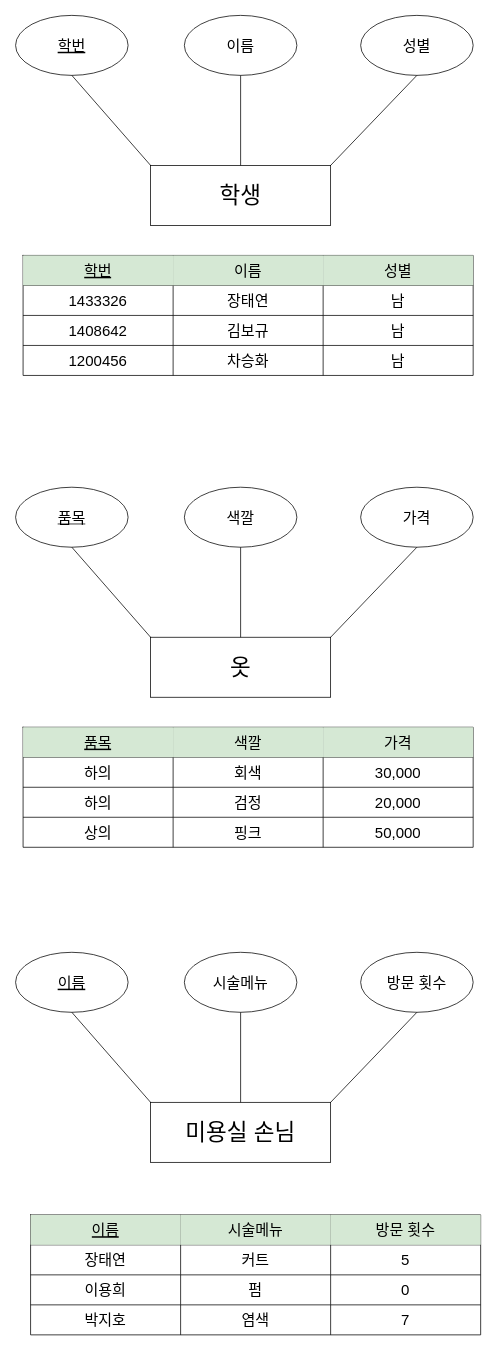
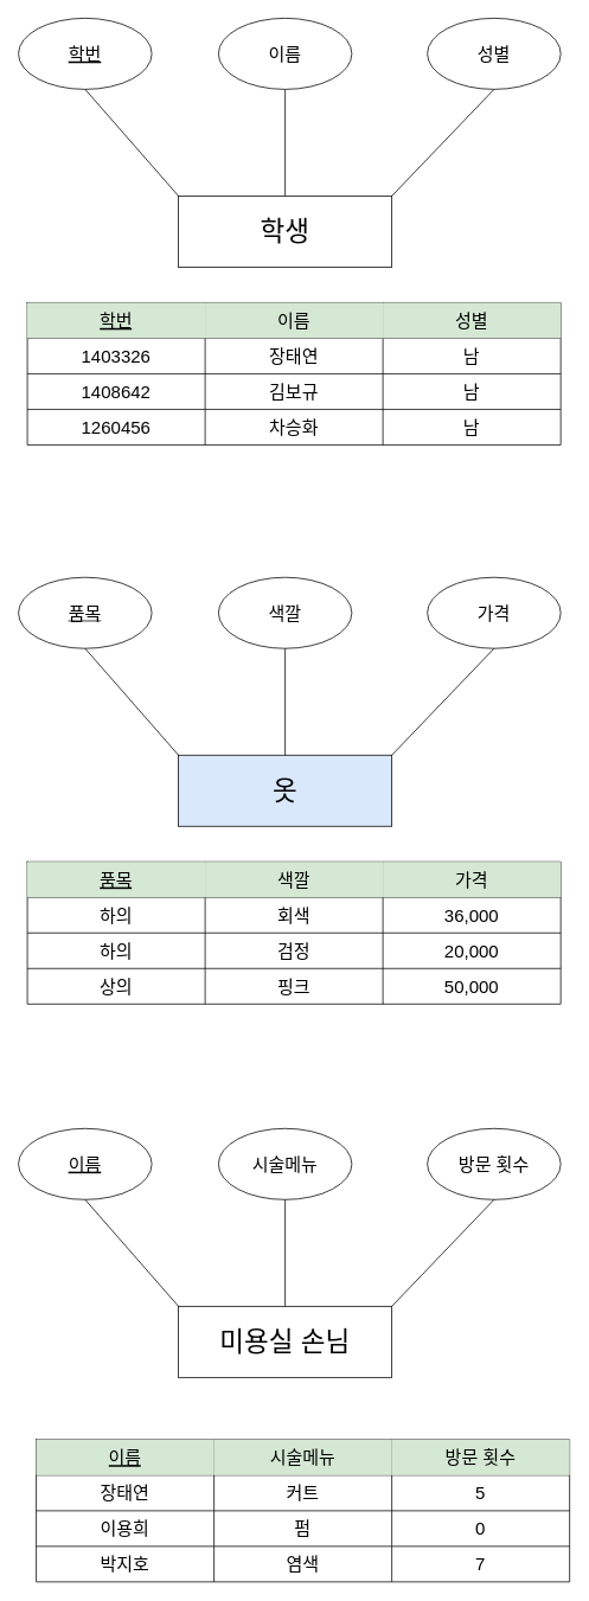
  <mxCell id="0" />
  <mxCell id="1" parent="0" />
  <mxCell id="2" value="&lt;span style=&quot;font-size: 30px;&quot;&gt;학생&lt;/span&gt;" style="rounded=0;whiteSpace=wrap;html=1;" vertex="1" parent="1"><mxGeometry x="200" y="220" width="240" height="80" as="geometry" /></mxCell>
  <mxCell id="3" value="&lt;font style=&quot;font-size: 20px;&quot;&gt;&lt;u&gt;학번&lt;/u&gt;&lt;/font&gt;" style="ellipse;whiteSpace=wrap;html=1;" vertex="1" parent="1"><mxGeometry x="20" y="20" width="150" height="80" as="geometry" /></mxCell>
  <mxCell id="4" value="&lt;span style=&quot;font-size: 20px;&quot;&gt;이름&lt;/span&gt;" style="ellipse;whiteSpace=wrap;html=1;" vertex="1" parent="1"><mxGeometry x="245" y="20" width="150" height="80" as="geometry" /></mxCell>
  <mxCell id="5" value="&lt;span style=&quot;font-size: 20px;&quot;&gt;성별&lt;/span&gt;" style="ellipse;whiteSpace=wrap;html=1;" vertex="1" parent="1"><mxGeometry x="480" y="20" width="150" height="80" as="geometry" /></mxCell>
  <mxCell id="6" value="" style="endArrow=none;html=1;rounded=0;fontSize=20;entryX=0.5;entryY=1;entryDx=0;entryDy=0;" edge="1" parent="1" target="3"><mxGeometry width="50" height="50" relative="1" as="geometry"><mxPoint x="200" y="220" as="sourcePoint" /><mxPoint x="250" y="170" as="targetPoint" /></mxGeometry></mxCell>
  <mxCell id="7" value="" style="endArrow=none;html=1;rounded=0;fontSize=20;entryX=0.5;entryY=1;entryDx=0;entryDy=0;exitX=0.5;exitY=0;exitDx=0;exitDy=0;" edge="1" parent="1" source="2"><mxGeometry width="50" height="50" relative="1" as="geometry"><mxPoint x="425" y="220" as="sourcePoint" /><mxPoint x="320" y="100" as="targetPoint" /></mxGeometry></mxCell>
  <mxCell id="8" value="" style="endArrow=none;html=1;rounded=0;fontSize=20;entryX=1;entryY=0;entryDx=0;entryDy=0;exitX=0.5;exitY=1;exitDx=0;exitDy=0;" edge="1" parent="1" source="5" target="2"><mxGeometry width="50" height="50" relative="1" as="geometry"><mxPoint x="535" y="230" as="sourcePoint" /><mxPoint x="430" y="110" as="targetPoint" /></mxGeometry></mxCell>
  <mxCell id="9" value="" style="shape=table;startSize=0;container=1;collapsible=0;childLayout=tableLayout;fontSize=20;" vertex="1" parent="1"><mxGeometry x="30" y="340" width="600" height="160" as="geometry" /></mxCell>
  <mxCell id="10" value="" style="shape=tableRow;horizontal=0;startSize=0;swimlaneHead=0;swimlaneBody=0;top=0;left=0;bottom=0;right=0;collapsible=0;dropTarget=0;fillColor=none;points=[[0,0.5],[1,0.5]];portConstraint=eastwest;fontSize=20;" vertex="1" parent="9"><mxGeometry width="600" height="40" as="geometry" /></mxCell>
  <mxCell id="11" value="&lt;u&gt;학번&lt;/u&gt;" style="shape=partialRectangle;html=1;whiteSpace=wrap;connectable=0;overflow=hidden;fillColor=#d5e8d4;top=0;left=0;bottom=0;right=0;pointerEvents=1;fontSize=20;strokeColor=#82b366;" vertex="1" parent="10"><mxGeometry width="200" height="40" as="geometry"><mxRectangle width="200" height="40" as="alternateBounds" /></mxGeometry></mxCell>
  <mxCell id="12" value="이름" style="shape=partialRectangle;html=1;whiteSpace=wrap;connectable=0;overflow=hidden;fillColor=#d5e8d4;top=0;left=0;bottom=0;right=0;pointerEvents=1;fontSize=20;strokeColor=#82b366;" vertex="1" parent="10"><mxGeometry x="200" width="200" height="40" as="geometry"><mxRectangle width="200" height="40" as="alternateBounds" /></mxGeometry></mxCell>
  <mxCell id="13" value="성별" style="shape=partialRectangle;html=1;whiteSpace=wrap;connectable=0;overflow=hidden;fillColor=#d5e8d4;top=0;left=0;bottom=0;right=0;pointerEvents=1;fontSize=20;strokeColor=#82b366;" vertex="1" parent="10"><mxGeometry x="400" width="200" height="40" as="geometry"><mxRectangle width="200" height="40" as="alternateBounds" /></mxGeometry></mxCell>
  <mxCell id="14" value="" style="shape=tableRow;horizontal=0;startSize=0;swimlaneHead=0;swimlaneBody=0;top=0;left=0;bottom=0;right=0;collapsible=0;dropTarget=0;fillColor=none;points=[[0,0.5],[1,0.5]];portConstraint=eastwest;fontSize=20;" vertex="1" parent="9"><mxGeometry y="40" width="600" height="40" as="geometry" /></mxCell>
- <mxCell id="15" value="1433326" style="shape=partialRectangle;html=1;whiteSpace=wrap;connectable=0;overflow=hidden;fillColor=none;top=0;left=0;bottom=0;right=0;pointerEvents=1;fontSize=20;" vertex="1" parent="14"><mxGeometry width="200" height="40" as="geometry"><mxRectangle width="200" height="40" as="alternateBounds" /></mxGeometry></mxCell>
+ <mxCell id="15" value="1403326" style="shape=partialRectangle;html=1;whiteSpace=wrap;connectable=0;overflow=hidden;fillColor=none;top=0;left=0;bottom=0;right=0;pointerEvents=1;fontSize=20;" vertex="1" parent="14"><mxGeometry width="200" height="40" as="geometry"><mxRectangle width="200" height="40" as="alternateBounds" /></mxGeometry></mxCell>
  <mxCell id="16" value="장태연" style="shape=partialRectangle;html=1;whiteSpace=wrap;connectable=0;overflow=hidden;fillColor=none;top=0;left=0;bottom=0;right=0;pointerEvents=1;fontSize=20;" vertex="1" parent="14"><mxGeometry x="200" width="200" height="40" as="geometry"><mxRectangle width="200" height="40" as="alternateBounds" /></mxGeometry></mxCell>
  <mxCell id="17" value="남" style="shape=partialRectangle;html=1;whiteSpace=wrap;connectable=0;overflow=hidden;fillColor=none;top=0;left=0;bottom=0;right=0;pointerEvents=1;fontSize=20;" vertex="1" parent="14"><mxGeometry x="400" width="200" height="40" as="geometry"><mxRectangle width="200" height="40" as="alternateBounds" /></mxGeometry></mxCell>
  <mxCell id="18" value="" style="shape=tableRow;horizontal=0;startSize=0;swimlaneHead=0;swimlaneBody=0;top=0;left=0;bottom=0;right=0;collapsible=0;dropTarget=0;fillColor=none;points=[[0,0.5],[1,0.5]];portConstraint=eastwest;fontSize=20;" vertex="1" parent="9"><mxGeometry y="80" width="600" height="40" as="geometry" /></mxCell>
  <mxCell id="19" value="1408642" style="shape=partialRectangle;html=1;whiteSpace=wrap;connectable=0;overflow=hidden;fillColor=none;top=0;left=0;bottom=0;right=0;pointerEvents=1;fontSize=20;" vertex="1" parent="18"><mxGeometry width="200" height="40" as="geometry"><mxRectangle width="200" height="40" as="alternateBounds" /></mxGeometry></mxCell>
  <mxCell id="20" value="김보규" style="shape=partialRectangle;html=1;whiteSpace=wrap;connectable=0;overflow=hidden;fillColor=none;top=0;left=0;bottom=0;right=0;pointerEvents=1;fontSize=20;" vertex="1" parent="18"><mxGeometry x="200" width="200" height="40" as="geometry"><mxRectangle width="200" height="40" as="alternateBounds" /></mxGeometry></mxCell>
  <mxCell id="21" value="남" style="shape=partialRectangle;html=1;whiteSpace=wrap;connectable=0;overflow=hidden;fillColor=none;top=0;left=0;bottom=0;right=0;pointerEvents=1;fontSize=20;" vertex="1" parent="18"><mxGeometry x="400" width="200" height="40" as="geometry"><mxRectangle width="200" height="40" as="alternateBounds" /></mxGeometry></mxCell>
  <mxCell id="22" value="" style="shape=tableRow;horizontal=0;startSize=0;swimlaneHead=0;swimlaneBody=0;top=0;left=0;bottom=0;right=0;collapsible=0;dropTarget=0;fillColor=none;points=[[0,0.5],[1,0.5]];portConstraint=eastwest;fontSize=20;" vertex="1" parent="9"><mxGeometry y="120" width="600" height="40" as="geometry" /></mxCell>
- <mxCell id="23" value="1200456" style="shape=partialRectangle;html=1;whiteSpace=wrap;connectable=0;overflow=hidden;fillColor=none;top=0;left=0;bottom=0;right=0;pointerEvents=1;fontSize=20;" vertex="1" parent="22"><mxGeometry width="200" height="40" as="geometry"><mxRectangle width="200" height="40" as="alternateBounds" /></mxGeometry></mxCell>
+ <mxCell id="23" value="1260456" style="shape=partialRectangle;html=1;whiteSpace=wrap;connectable=0;overflow=hidden;fillColor=none;top=0;left=0;bottom=0;right=0;pointerEvents=1;fontSize=20;" vertex="1" parent="22"><mxGeometry width="200" height="40" as="geometry"><mxRectangle width="200" height="40" as="alternateBounds" /></mxGeometry></mxCell>
  <mxCell id="24" value="차승화" style="shape=partialRectangle;html=1;whiteSpace=wrap;connectable=0;overflow=hidden;fillColor=none;top=0;left=0;bottom=0;right=0;pointerEvents=1;fontSize=20;" vertex="1" parent="22"><mxGeometry x="200" width="200" height="40" as="geometry"><mxRectangle width="200" height="40" as="alternateBounds" /></mxGeometry></mxCell>
  <mxCell id="25" value="남" style="shape=partialRectangle;html=1;whiteSpace=wrap;connectable=0;overflow=hidden;fillColor=none;top=0;left=0;bottom=0;right=0;pointerEvents=1;fontSize=20;" vertex="1" parent="22"><mxGeometry x="400" width="200" height="40" as="geometry"><mxRectangle width="200" height="40" as="alternateBounds" /></mxGeometry></mxCell>
- <mxCell id="26" value="&lt;span style=&quot;font-size: 30px;&quot;&gt;옷&lt;/span&gt;" style="rounded=0;whiteSpace=wrap;html=1;" vertex="1" parent="1"><mxGeometry x="200" y="849" width="240" height="80" as="geometry" /></mxCell>
+ <mxCell id="26" value="&lt;span style=&quot;font-size: 30px;&quot;&gt;옷&lt;/span&gt;" style="rounded=0;whiteSpace=wrap;html=1;fillColor=#dae8fc;" vertex="1" parent="1"><mxGeometry x="200" y="849" width="240" height="80" as="geometry" /></mxCell>
  <mxCell id="27" value="&lt;u&gt;&lt;font style=&quot;font-size: 20px;&quot;&gt;품목&lt;/font&gt;&lt;/u&gt;" style="ellipse;whiteSpace=wrap;html=1;" vertex="1" parent="1"><mxGeometry x="20" y="649" width="150" height="80" as="geometry" /></mxCell>
  <mxCell id="28" value="&lt;span style=&quot;font-size: 20px;&quot;&gt;색깔&lt;/span&gt;" style="ellipse;whiteSpace=wrap;html=1;" vertex="1" parent="1"><mxGeometry x="245" y="649" width="150" height="80" as="geometry" /></mxCell>
  <mxCell id="29" value="&lt;font style=&quot;font-size: 20px;&quot;&gt;가격&lt;/font&gt;" style="ellipse;whiteSpace=wrap;html=1;" vertex="1" parent="1"><mxGeometry x="480" y="649" width="150" height="80" as="geometry" /></mxCell>
  <mxCell id="30" value="" style="endArrow=none;html=1;rounded=0;fontSize=20;entryX=0.5;entryY=1;entryDx=0;entryDy=0;" edge="1" parent="1" target="27"><mxGeometry width="50" height="50" relative="1" as="geometry"><mxPoint x="200" y="849" as="sourcePoint" /><mxPoint x="250" y="799" as="targetPoint" /></mxGeometry></mxCell>
  <mxCell id="31" value="" style="endArrow=none;html=1;rounded=0;fontSize=20;entryX=0.5;entryY=1;entryDx=0;entryDy=0;exitX=0.5;exitY=0;exitDx=0;exitDy=0;" edge="1" parent="1" source="26"><mxGeometry width="50" height="50" relative="1" as="geometry"><mxPoint x="425" y="849" as="sourcePoint" /><mxPoint x="320" y="729" as="targetPoint" /></mxGeometry></mxCell>
  <mxCell id="32" value="" style="endArrow=none;html=1;rounded=0;fontSize=20;entryX=1;entryY=0;entryDx=0;entryDy=0;exitX=0.5;exitY=1;exitDx=0;exitDy=0;" edge="1" parent="1" source="29" target="26"><mxGeometry width="50" height="50" relative="1" as="geometry"><mxPoint x="535" y="859" as="sourcePoint" /><mxPoint x="430" y="739" as="targetPoint" /></mxGeometry></mxCell>
  <mxCell id="33" value="" style="shape=table;startSize=0;container=1;collapsible=0;childLayout=tableLayout;fontSize=20;" vertex="1" parent="1"><mxGeometry x="30" y="969" width="600" height="160" as="geometry" /></mxCell>
  <mxCell id="34" value="" style="shape=tableRow;horizontal=0;startSize=0;swimlaneHead=0;swimlaneBody=0;top=0;left=0;bottom=0;right=0;collapsible=0;dropTarget=0;fillColor=none;points=[[0,0.5],[1,0.5]];portConstraint=eastwest;fontSize=20;" vertex="1" parent="33"><mxGeometry width="600" height="40" as="geometry" /></mxCell>
  <mxCell id="35" value="&lt;u&gt;품목&lt;/u&gt;" style="shape=partialRectangle;html=1;whiteSpace=wrap;connectable=0;overflow=hidden;fillColor=#d5e8d4;top=0;left=0;bottom=0;right=0;pointerEvents=1;fontSize=20;strokeColor=#82b366;" vertex="1" parent="34"><mxGeometry width="200" height="40" as="geometry"><mxRectangle width="200" height="40" as="alternateBounds" /></mxGeometry></mxCell>
  <mxCell id="36" value="색깔" style="shape=partialRectangle;html=1;whiteSpace=wrap;connectable=0;overflow=hidden;fillColor=#d5e8d4;top=0;left=0;bottom=0;right=0;pointerEvents=1;fontSize=20;strokeColor=#82b366;" vertex="1" parent="34"><mxGeometry x="200" width="200" height="40" as="geometry"><mxRectangle width="200" height="40" as="alternateBounds" /></mxGeometry></mxCell>
  <mxCell id="37" value="가격" style="shape=partialRectangle;html=1;whiteSpace=wrap;connectable=0;overflow=hidden;fillColor=#d5e8d4;top=0;left=0;bottom=0;right=0;pointerEvents=1;fontSize=20;strokeColor=#82b366;" vertex="1" parent="34"><mxGeometry x="400" width="200" height="40" as="geometry"><mxRectangle width="200" height="40" as="alternateBounds" /></mxGeometry></mxCell>
  <mxCell id="38" value="" style="shape=tableRow;horizontal=0;startSize=0;swimlaneHead=0;swimlaneBody=0;top=0;left=0;bottom=0;right=0;collapsible=0;dropTarget=0;fillColor=none;points=[[0,0.5],[1,0.5]];portConstraint=eastwest;fontSize=20;" vertex="1" parent="33"><mxGeometry y="40" width="600" height="40" as="geometry" /></mxCell>
  <mxCell id="39" value="하의" style="shape=partialRectangle;html=1;whiteSpace=wrap;connectable=0;overflow=hidden;fillColor=none;top=0;left=0;bottom=0;right=0;pointerEvents=1;fontSize=20;" vertex="1" parent="38"><mxGeometry width="200" height="40" as="geometry"><mxRectangle width="200" height="40" as="alternateBounds" /></mxGeometry></mxCell>
  <mxCell id="40" value="회색" style="shape=partialRectangle;html=1;whiteSpace=wrap;connectable=0;overflow=hidden;fillColor=none;top=0;left=0;bottom=0;right=0;pointerEvents=1;fontSize=20;" vertex="1" parent="38"><mxGeometry x="200" width="200" height="40" as="geometry"><mxRectangle width="200" height="40" as="alternateBounds" /></mxGeometry></mxCell>
- <mxCell id="41" value="30,000" style="shape=partialRectangle;html=1;whiteSpace=wrap;connectable=0;overflow=hidden;fillColor=none;top=0;left=0;bottom=0;right=0;pointerEvents=1;fontSize=20;" vertex="1" parent="38"><mxGeometry x="400" width="200" height="40" as="geometry"><mxRectangle width="200" height="40" as="alternateBounds" /></mxGeometry></mxCell>
+ <mxCell id="41" value="36,000" style="shape=partialRectangle;html=1;whiteSpace=wrap;connectable=0;overflow=hidden;fillColor=none;top=0;left=0;bottom=0;right=0;pointerEvents=1;fontSize=20;" vertex="1" parent="38"><mxGeometry x="400" width="200" height="40" as="geometry"><mxRectangle width="200" height="40" as="alternateBounds" /></mxGeometry></mxCell>
  <mxCell id="42" value="" style="shape=tableRow;horizontal=0;startSize=0;swimlaneHead=0;swimlaneBody=0;top=0;left=0;bottom=0;right=0;collapsible=0;dropTarget=0;fillColor=none;points=[[0,0.5],[1,0.5]];portConstraint=eastwest;fontSize=20;" vertex="1" parent="33"><mxGeometry y="80" width="600" height="40" as="geometry" /></mxCell>
  <mxCell id="43" value="하의" style="shape=partialRectangle;html=1;whiteSpace=wrap;connectable=0;overflow=hidden;fillColor=none;top=0;left=0;bottom=0;right=0;pointerEvents=1;fontSize=20;" vertex="1" parent="42"><mxGeometry width="200" height="40" as="geometry"><mxRectangle width="200" height="40" as="alternateBounds" /></mxGeometry></mxCell>
  <mxCell id="44" value="검정" style="shape=partialRectangle;html=1;whiteSpace=wrap;connectable=0;overflow=hidden;fillColor=none;top=0;left=0;bottom=0;right=0;pointerEvents=1;fontSize=20;" vertex="1" parent="42"><mxGeometry x="200" width="200" height="40" as="geometry"><mxRectangle width="200" height="40" as="alternateBounds" /></mxGeometry></mxCell>
  <mxCell id="45" value="20,000" style="shape=partialRectangle;html=1;whiteSpace=wrap;connectable=0;overflow=hidden;fillColor=none;top=0;left=0;bottom=0;right=0;pointerEvents=1;fontSize=20;" vertex="1" parent="42"><mxGeometry x="400" width="200" height="40" as="geometry"><mxRectangle width="200" height="40" as="alternateBounds" /></mxGeometry></mxCell>
  <mxCell id="46" value="" style="shape=tableRow;horizontal=0;startSize=0;swimlaneHead=0;swimlaneBody=0;top=0;left=0;bottom=0;right=0;collapsible=0;dropTarget=0;fillColor=none;points=[[0,0.5],[1,0.5]];portConstraint=eastwest;fontSize=20;" vertex="1" parent="33"><mxGeometry y="120" width="600" height="40" as="geometry" /></mxCell>
  <mxCell id="47" value="상의" style="shape=partialRectangle;html=1;whiteSpace=wrap;connectable=0;overflow=hidden;fillColor=none;top=0;left=0;bottom=0;right=0;pointerEvents=1;fontSize=20;" vertex="1" parent="46"><mxGeometry width="200" height="40" as="geometry"><mxRectangle width="200" height="40" as="alternateBounds" /></mxGeometry></mxCell>
  <mxCell id="48" value="핑크" style="shape=partialRectangle;html=1;whiteSpace=wrap;connectable=0;overflow=hidden;fillColor=none;top=0;left=0;bottom=0;right=0;pointerEvents=1;fontSize=20;" vertex="1" parent="46"><mxGeometry x="200" width="200" height="40" as="geometry"><mxRectangle width="200" height="40" as="alternateBounds" /></mxGeometry></mxCell>
  <mxCell id="49" value="50,000" style="shape=partialRectangle;html=1;whiteSpace=wrap;connectable=0;overflow=hidden;fillColor=none;top=0;left=0;bottom=0;right=0;pointerEvents=1;fontSize=20;" vertex="1" parent="46"><mxGeometry x="400" width="200" height="40" as="geometry"><mxRectangle width="200" height="40" as="alternateBounds" /></mxGeometry></mxCell>
  <mxCell id="50" value="&lt;font style=&quot;font-size: 30px;&quot;&gt;미용실 손님&lt;/font&gt;" style="rounded=0;whiteSpace=wrap;html=1;" vertex="1" parent="1"><mxGeometry x="200" y="1469" width="240" height="80" as="geometry" /></mxCell>
  <mxCell id="51" value="&lt;font style=&quot;font-size: 20px;&quot;&gt;&lt;u&gt;이름&lt;/u&gt;&lt;/font&gt;" style="ellipse;whiteSpace=wrap;html=1;" vertex="1" parent="1"><mxGeometry x="20" y="1269" width="150" height="80" as="geometry" /></mxCell>
  <mxCell id="52" value="&lt;font style=&quot;font-size: 20px;&quot;&gt;시술메뉴&lt;/font&gt;" style="ellipse;whiteSpace=wrap;html=1;" vertex="1" parent="1"><mxGeometry x="245" y="1269" width="150" height="80" as="geometry" /></mxCell>
  <mxCell id="53" value="&lt;span style=&quot;font-size: 20px;&quot;&gt;방문 횟수&lt;/span&gt;" style="ellipse;whiteSpace=wrap;html=1;" vertex="1" parent="1"><mxGeometry x="480" y="1269" width="150" height="80" as="geometry" /></mxCell>
  <mxCell id="54" value="" style="endArrow=none;html=1;rounded=0;fontSize=20;entryX=0.5;entryY=1;entryDx=0;entryDy=0;" edge="1" parent="1" target="51"><mxGeometry width="50" height="50" relative="1" as="geometry"><mxPoint x="200" y="1469" as="sourcePoint" /><mxPoint x="250" y="1419" as="targetPoint" /></mxGeometry></mxCell>
  <mxCell id="55" value="" style="endArrow=none;html=1;rounded=0;fontSize=20;entryX=0.5;entryY=1;entryDx=0;entryDy=0;exitX=0.5;exitY=0;exitDx=0;exitDy=0;" edge="1" parent="1" source="50"><mxGeometry width="50" height="50" relative="1" as="geometry"><mxPoint x="425" y="1469" as="sourcePoint" /><mxPoint x="320" y="1349" as="targetPoint" /></mxGeometry></mxCell>
  <mxCell id="56" value="" style="endArrow=none;html=1;rounded=0;fontSize=20;entryX=1;entryY=0;entryDx=0;entryDy=0;exitX=0.5;exitY=1;exitDx=0;exitDy=0;" edge="1" parent="1" source="53" target="50"><mxGeometry width="50" height="50" relative="1" as="geometry"><mxPoint x="535" y="1479" as="sourcePoint" /><mxPoint x="430" y="1359" as="targetPoint" /></mxGeometry></mxCell>
  <mxCell id="57" value="" style="shape=table;startSize=0;container=1;collapsible=0;childLayout=tableLayout;fontSize=20;" vertex="1" parent="1"><mxGeometry x="40" y="1619" width="600" height="160" as="geometry" /></mxCell>
  <mxCell id="58" value="" style="shape=tableRow;horizontal=0;startSize=0;swimlaneHead=0;swimlaneBody=0;top=0;left=0;bottom=0;right=0;collapsible=0;dropTarget=0;fillColor=none;points=[[0,0.5],[1,0.5]];portConstraint=eastwest;fontSize=20;" vertex="1" parent="57"><mxGeometry width="600" height="40" as="geometry" /></mxCell>
  <mxCell id="59" value="&lt;u&gt;이름&lt;/u&gt;" style="shape=partialRectangle;html=1;whiteSpace=wrap;connectable=0;overflow=hidden;fillColor=#d5e8d4;top=0;left=0;bottom=0;right=0;pointerEvents=1;fontSize=20;strokeColor=#82b366;" vertex="1" parent="58"><mxGeometry width="200" height="40" as="geometry"><mxRectangle width="200" height="40" as="alternateBounds" /></mxGeometry></mxCell>
  <mxCell id="60" value="시술메뉴" style="shape=partialRectangle;html=1;whiteSpace=wrap;connectable=0;overflow=hidden;fillColor=#d5e8d4;top=0;left=0;bottom=0;right=0;pointerEvents=1;fontSize=20;strokeColor=#82b366;" vertex="1" parent="58"><mxGeometry x="200" width="200" height="40" as="geometry"><mxRectangle width="200" height="40" as="alternateBounds" /></mxGeometry></mxCell>
  <mxCell id="61" value="방문 횟수" style="shape=partialRectangle;html=1;whiteSpace=wrap;connectable=0;overflow=hidden;fillColor=#d5e8d4;top=0;left=0;bottom=0;right=0;pointerEvents=1;fontSize=20;strokeColor=#82b366;" vertex="1" parent="58"><mxGeometry x="400" width="200" height="40" as="geometry"><mxRectangle width="200" height="40" as="alternateBounds" /></mxGeometry></mxCell>
  <mxCell id="62" value="" style="shape=tableRow;horizontal=0;startSize=0;swimlaneHead=0;swimlaneBody=0;top=0;left=0;bottom=0;right=0;collapsible=0;dropTarget=0;fillColor=none;points=[[0,0.5],[1,0.5]];portConstraint=eastwest;fontSize=20;" vertex="1" parent="57"><mxGeometry y="40" width="600" height="40" as="geometry" /></mxCell>
  <mxCell id="63" value="장태연" style="shape=partialRectangle;html=1;whiteSpace=wrap;connectable=0;overflow=hidden;fillColor=none;top=0;left=0;bottom=0;right=0;pointerEvents=1;fontSize=20;" vertex="1" parent="62"><mxGeometry width="200" height="40" as="geometry"><mxRectangle width="200" height="40" as="alternateBounds" /></mxGeometry></mxCell>
  <mxCell id="64" value="커트" style="shape=partialRectangle;html=1;whiteSpace=wrap;connectable=0;overflow=hidden;fillColor=none;top=0;left=0;bottom=0;right=0;pointerEvents=1;fontSize=20;" vertex="1" parent="62"><mxGeometry x="200" width="200" height="40" as="geometry"><mxRectangle width="200" height="40" as="alternateBounds" /></mxGeometry></mxCell>
  <mxCell id="65" value="5" style="shape=partialRectangle;html=1;whiteSpace=wrap;connectable=0;overflow=hidden;fillColor=none;top=0;left=0;bottom=0;right=0;pointerEvents=1;fontSize=20;" vertex="1" parent="62"><mxGeometry x="400" width="200" height="40" as="geometry"><mxRectangle width="200" height="40" as="alternateBounds" /></mxGeometry></mxCell>
  <mxCell id="66" value="" style="shape=tableRow;horizontal=0;startSize=0;swimlaneHead=0;swimlaneBody=0;top=0;left=0;bottom=0;right=0;collapsible=0;dropTarget=0;fillColor=none;points=[[0,0.5],[1,0.5]];portConstraint=eastwest;fontSize=20;" vertex="1" parent="57"><mxGeometry y="80" width="600" height="40" as="geometry" /></mxCell>
  <mxCell id="67" value="이용희" style="shape=partialRectangle;html=1;whiteSpace=wrap;connectable=0;overflow=hidden;fillColor=none;top=0;left=0;bottom=0;right=0;pointerEvents=1;fontSize=20;" vertex="1" parent="66"><mxGeometry width="200" height="40" as="geometry"><mxRectangle width="200" height="40" as="alternateBounds" /></mxGeometry></mxCell>
  <mxCell id="68" value="펌" style="shape=partialRectangle;html=1;whiteSpace=wrap;connectable=0;overflow=hidden;fillColor=none;top=0;left=0;bottom=0;right=0;pointerEvents=1;fontSize=20;" vertex="1" parent="66"><mxGeometry x="200" width="200" height="40" as="geometry"><mxRectangle width="200" height="40" as="alternateBounds" /></mxGeometry></mxCell>
  <mxCell id="69" value="0" style="shape=partialRectangle;html=1;whiteSpace=wrap;connectable=0;overflow=hidden;fillColor=none;top=0;left=0;bottom=0;right=0;pointerEvents=1;fontSize=20;" vertex="1" parent="66"><mxGeometry x="400" width="200" height="40" as="geometry"><mxRectangle width="200" height="40" as="alternateBounds" /></mxGeometry></mxCell>
  <mxCell id="70" value="" style="shape=tableRow;horizontal=0;startSize=0;swimlaneHead=0;swimlaneBody=0;top=0;left=0;bottom=0;right=0;collapsible=0;dropTarget=0;fillColor=none;points=[[0,0.5],[1,0.5]];portConstraint=eastwest;fontSize=20;" vertex="1" parent="57"><mxGeometry y="120" width="600" height="40" as="geometry" /></mxCell>
  <mxCell id="71" value="박지호" style="shape=partialRectangle;html=1;whiteSpace=wrap;connectable=0;overflow=hidden;fillColor=none;top=0;left=0;bottom=0;right=0;pointerEvents=1;fontSize=20;" vertex="1" parent="70"><mxGeometry width="200" height="40" as="geometry"><mxRectangle width="200" height="40" as="alternateBounds" /></mxGeometry></mxCell>
  <mxCell id="72" value="염색" style="shape=partialRectangle;html=1;whiteSpace=wrap;connectable=0;overflow=hidden;fillColor=none;top=0;left=0;bottom=0;right=0;pointerEvents=1;fontSize=20;" vertex="1" parent="70"><mxGeometry x="200" width="200" height="40" as="geometry"><mxRectangle width="200" height="40" as="alternateBounds" /></mxGeometry></mxCell>
  <mxCell id="73" value="7" style="shape=partialRectangle;html=1;whiteSpace=wrap;connectable=0;overflow=hidden;fillColor=none;top=0;left=0;bottom=0;right=0;pointerEvents=1;fontSize=20;" vertex="1" parent="70"><mxGeometry x="400" width="200" height="40" as="geometry"><mxRectangle width="200" height="40" as="alternateBounds" /></mxGeometry></mxCell>
